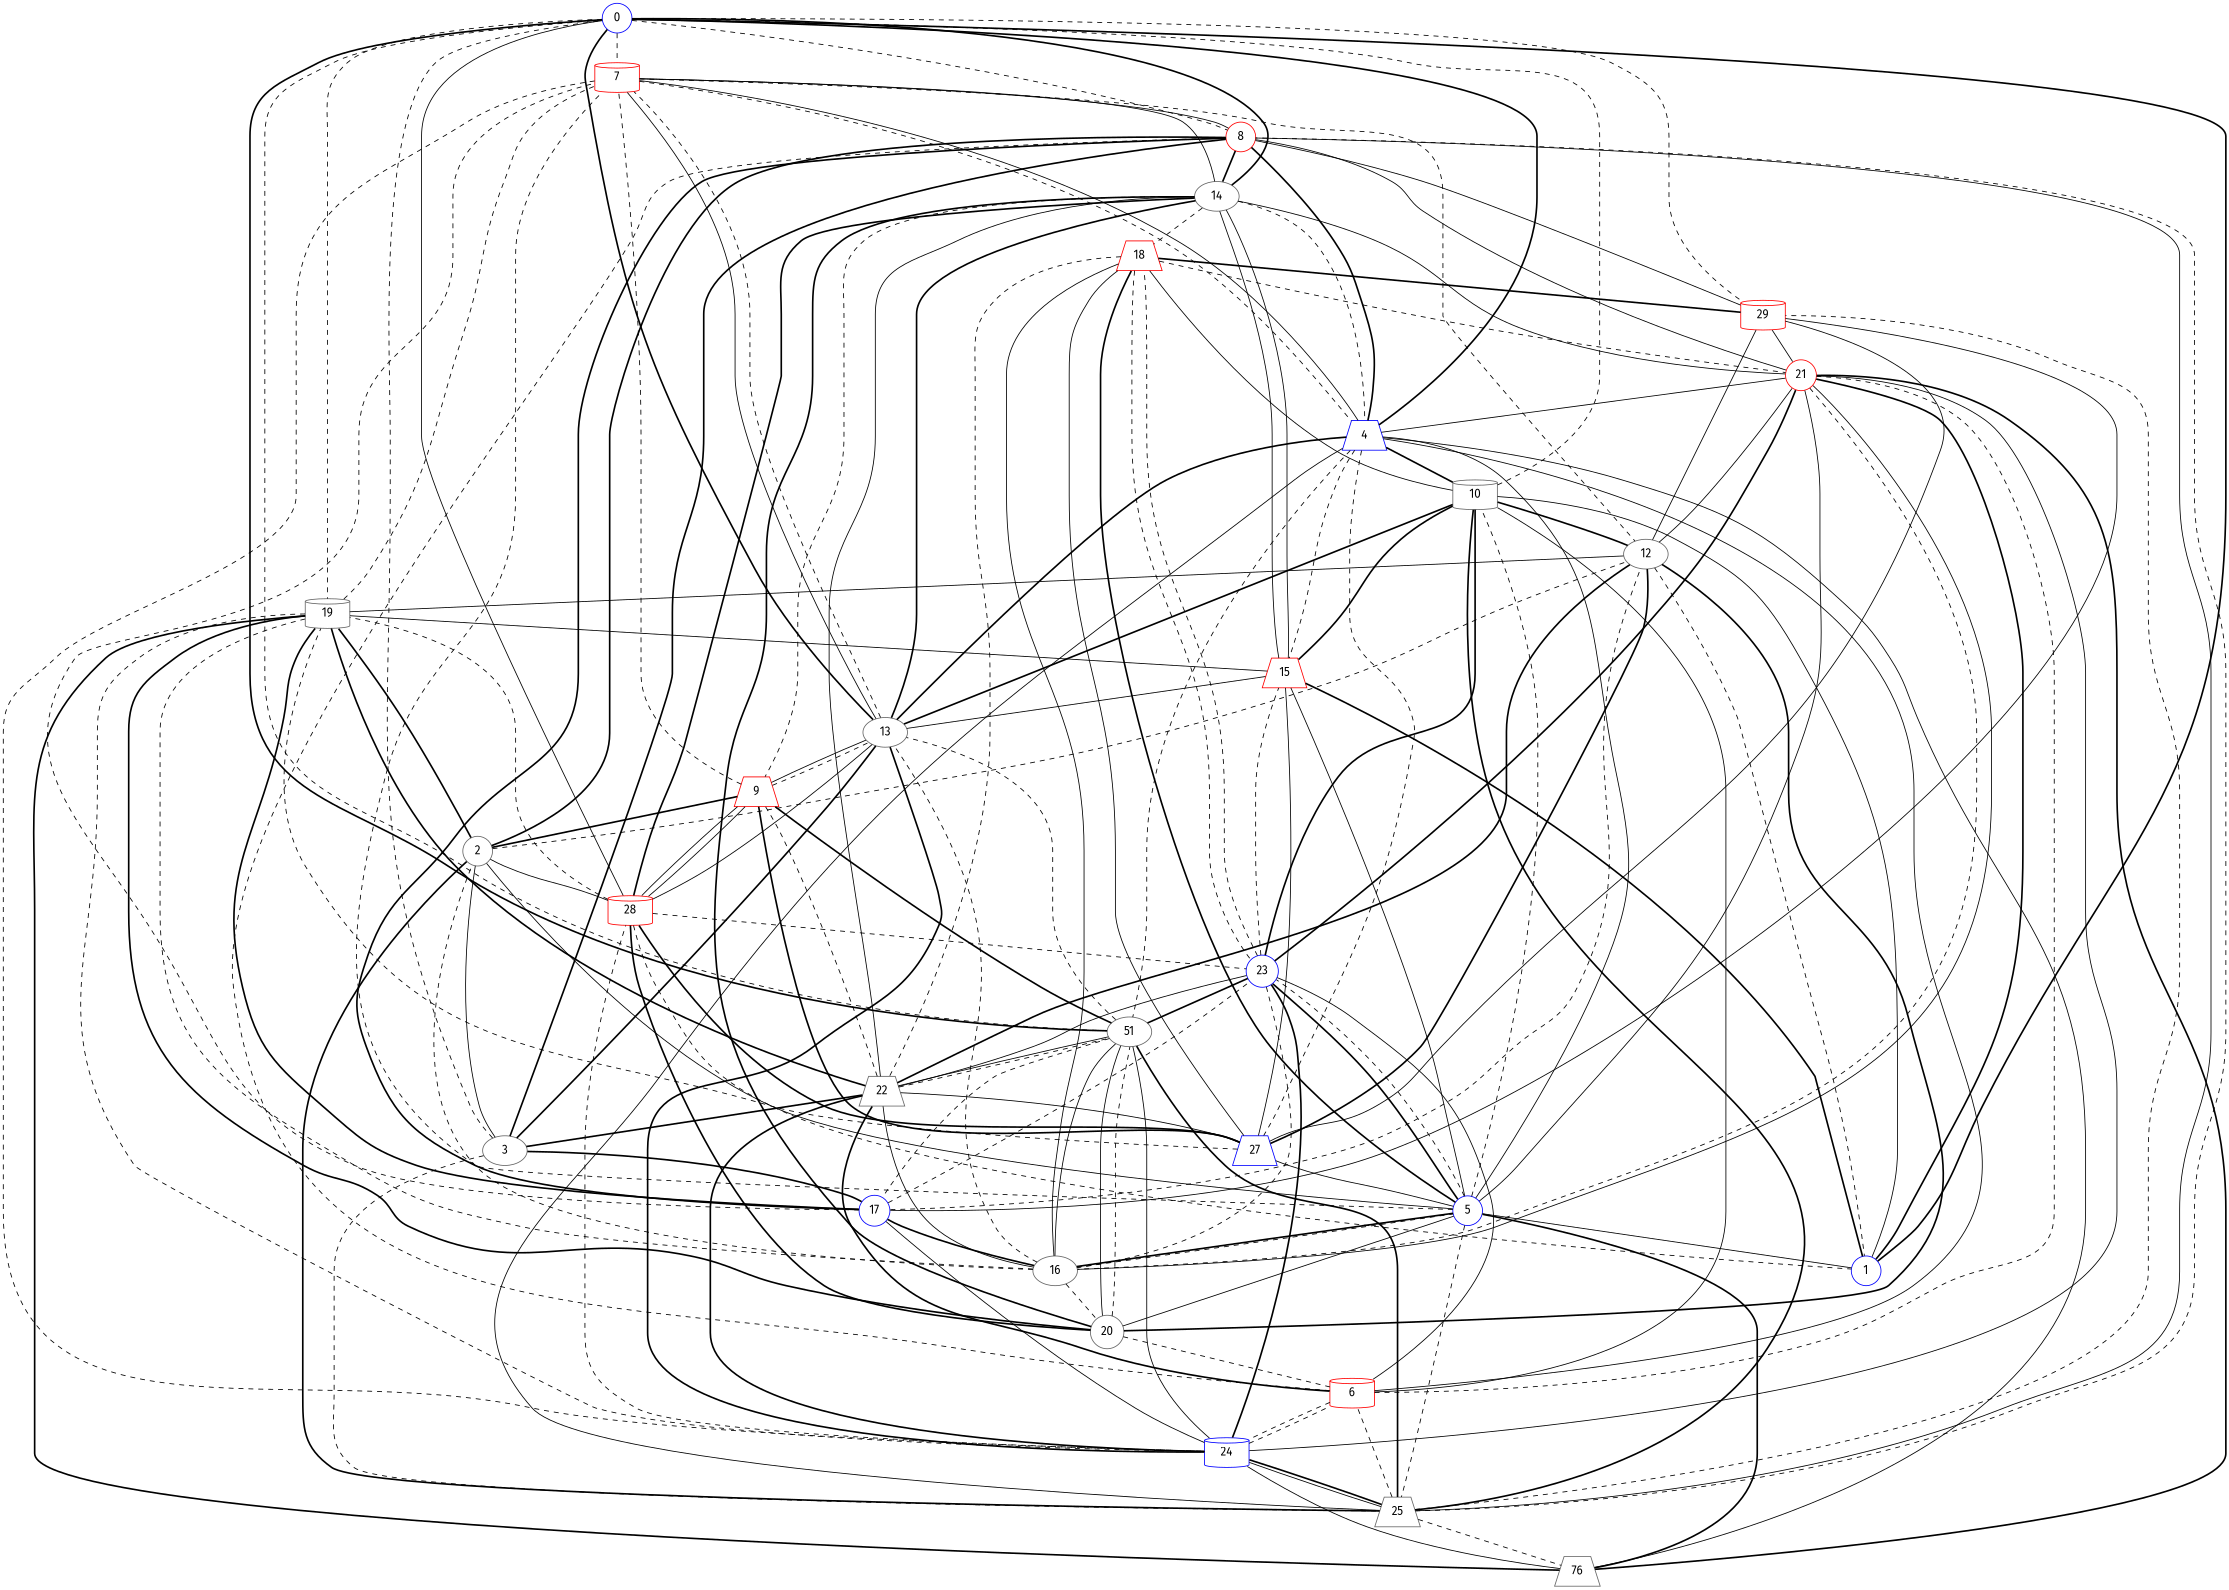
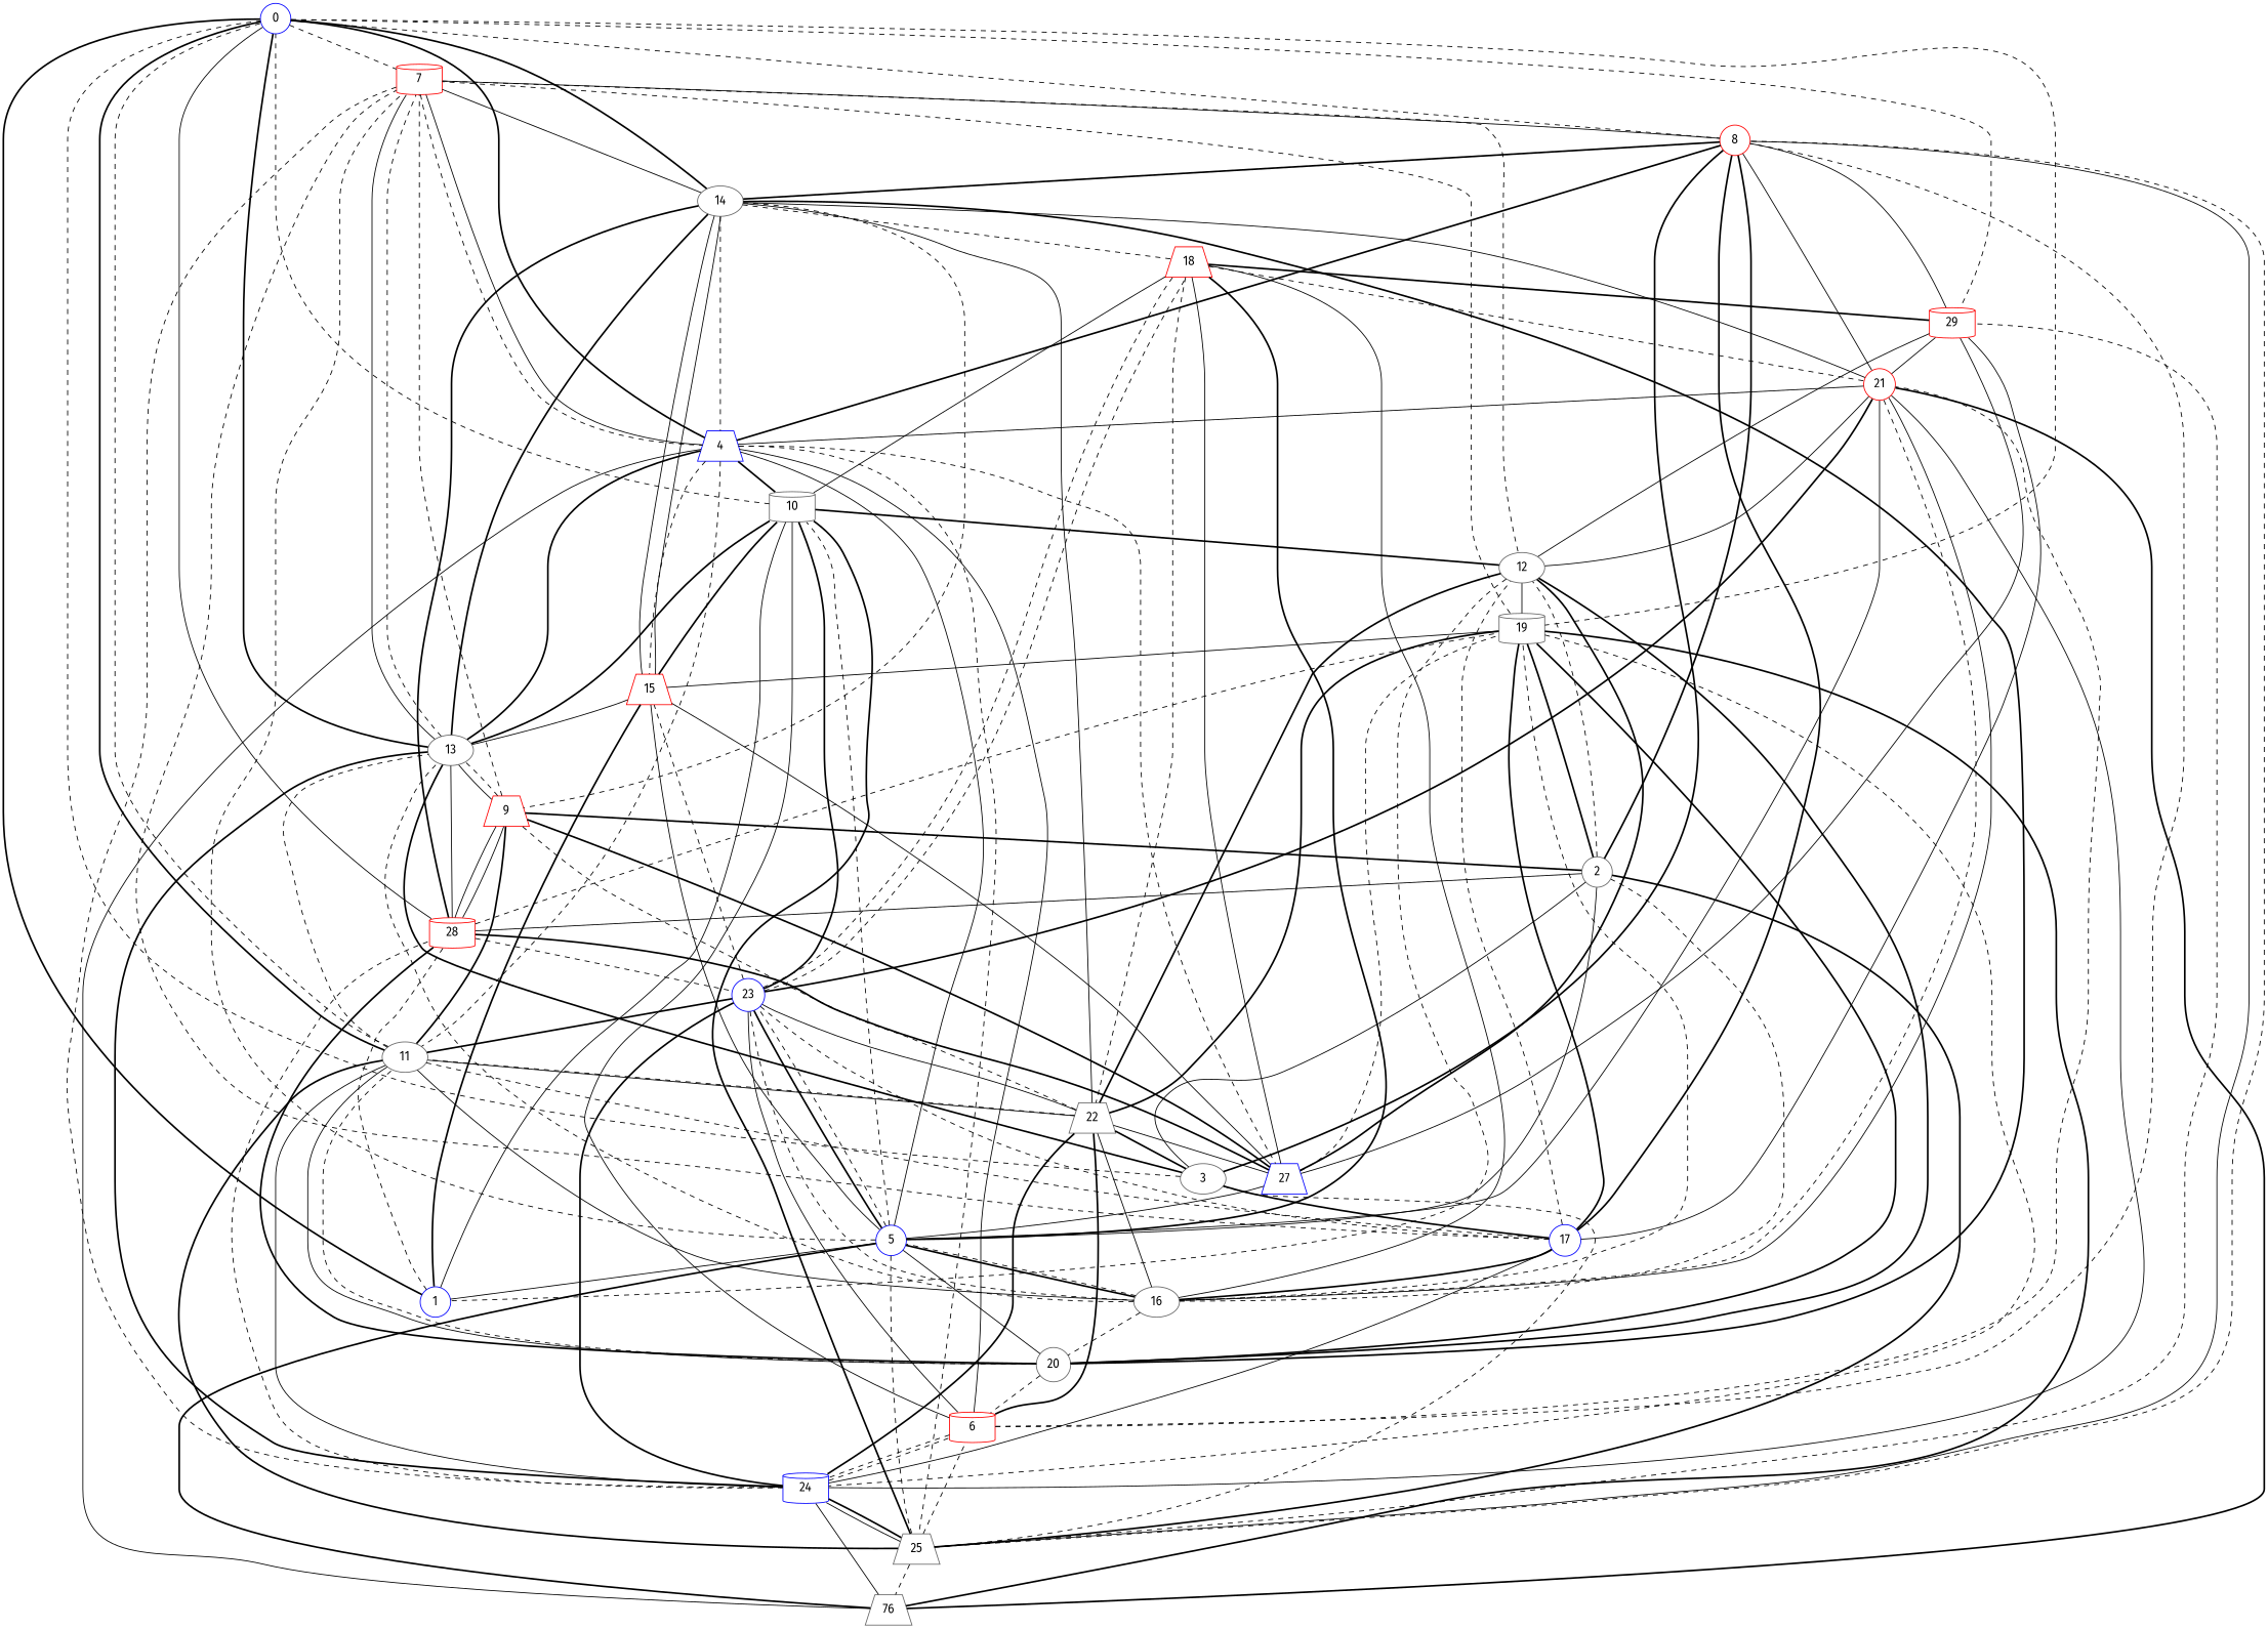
  graph {
    fontname="Fira Sans"
    node [color=gray40 fontname="Fira Sans" shape=circle]
    edge [fontname="Fira Sans" style=dashed]
    0 [color=blue]
    7 [color=red shape=cylinder]
    8 [color=red]
-   11 [shape=ellipse label=51]
+   11 [shape=ellipse]
    14 [shape=ellipse]
    19 [shape=cylinder]
    29 [color=red shape=cylinder]
    12 [shape=ellipse]
    13 [shape=ellipse]
    4 [color=blue shape=trapezium]
    24 [color=blue shape=cylinder]
    21 [color=red]
    3 [shape=ellipse]
    25 [shape=trapezium]
    17 [color=blue]
    16 [shape=ellipse]
    20
    22 [shape=trapezium]
    28 [color=red shape=cylinder]
    15 [color=red shape=trapezium]
    9 [color=red shape=trapezium]
    18 [color=red shape=trapezium]
    1 [color=blue]
    27 [color=blue shape=trapezium]
    n25 [label=76 shape=trapezium]
    10 [shape=cylinder]
    6 [color=red shape=cylinder]
    5 [color=blue]
    23 [color=blue]
    2
    0 -- 7
    0 -- 8
    0 -- 11 [style=bold]
    0 -- 14 [style=bold]
    0 -- 19
    0 -- 29
    7 -- 8 [style=solid]
    7 -- 12
    7 -- 13 [style=solid]
    7 -- 4
    7 -- 24
    8 -- 14 [style=bold]
    8 -- 4 [style=bold]
    8 -- 21 [style=solid]
    8 -- 3 [style=bold]
    8 -- 25 [style=solid]
    11 -- 0
    11 -- 13
    11 -- 24 [style=solid]
    11 -- 17
    11 -- 16 [style=solid]
    11 -- 20 [style=solid]
    11 -- 22 [style=solid]
    14 -- 7 [style=solid]
    14 -- 13 [style=bold]
    14 -- 4
    14 -- 21 [style=solid]
    14 -- 28 [style=bold]
    14 -- 15 [style=solid]
    14 -- 9
    14 -- 18
    19 -- 7
    19 -- 24
    19 -- 17 [style=bold]
    19 -- 22 [style=bold]
    19 -- 15 [style=solid]
    29 -- 8 [style=solid]
    29 -- 12 [style=solid]
    29 -- 21 [style=solid]
    12 -- 19 [style=solid]
    12 -- 21 [style=solid]
    12 -- 22 [style=bold]
    12 -- 1
    12 -- 27 [style=bold]
    13 -- 0 [style=bold]
    13 -- 7
    13 -- 4 [style=bold]
    13 -- 24 [style=bold]
    13 -- 9 [style=solid]
    4 -- 0 [style=bold]
    4 -- 7 [style=solid]
    4 -- 11
-   4 -- 25 [style=solid]
+   4 -- 25
    4 -- 15
    4 -- 27
    4 -- n25 [style=solid]
    4 -- 10 [style=bold]
    24 -- 25 [style=solid]
    24 -- 22 [style=bold]
    24 -- 28
    24 -- n25 [style=solid]
    24 -- 6
    21 -- 4 [style=solid]
    21 -- 24 [style=solid]
    21 -- 16
    21 -- n25 [style=bold]
    21 -- 5 [style=solid]
    21 -- 23 [style=bold]
    3 -- 0
    3 -- 13 [style=bold]
    3 -- 25
    3 -- 17 [style=bold]
    3 -- 2 [style=solid]
    25 -- 8
    25 -- 11 [style=bold]
    25 -- 29
    25 -- 24 [style=bold]
    25 -- n25
    25 -- 6
    25 -- 2 [style=bold]
    17 -- 7
    17 -- 8 [style=bold]
    17 -- 29 [style=solid]
    17 -- 12
    17 -- 24 [style=solid]
    17 -- 16 [style=bold]
    17 -- 23
    16 -- 19
    16 -- 13
    16 -- 21 [style=solid]
    16 -- 20
    16 -- 22 [style=solid]
    16 -- 5
    16 -- 2
    20 -- 11
    20 -- 14 [style=bold]
    20 -- 19 [style=bold]
    20 -- 12 [style=bold]
    20 -- 28 [style=bold]
    20 -- 6
    22 -- 11
    22 -- 14 [style=solid]
    22 -- 3 [style=bold]
    22 -- 27 [style=solid]
    22 -- 23 [style=solid]
    28 -- 0 [style=solid]
    28 -- 19
    28 -- 13 [style=solid]
    28 -- 9 [style=solid]
    28 -- 1
    28 -- 23
    15 -- 14 [style=solid]
    15 -- 13 [style=solid]
    15 -- 1 [style=bold]
    9 -- 7
    9 -- 11 [style=bold]
    9 -- 13
    9 -- 22
    9 -- 28 [style=solid]
    9 -- 27 [style=bold]
    9 -- 2 [style=bold]
    18 -- 29 [style=bold]
    18 -- 21
    18 -- 16 [style=solid]
    18 -- 22
    18 -- 10 [style=solid]
    18 -- 5 [style=bold]
    18 -- 23
    1 -- 0 [style=bold]
-   1 -- 21 [style=bold]
    27 -- 19
    27 -- 29 [style=solid]
    27 -- 28 [style=bold]
    27 -- 15 [style=solid]
    27 -- 18 [style=solid]
    27 -- 5 [style=solid]
    n25 -- 19 [style=bold]
    n25 -- 5 [style=bold]
    10 -- 0
    10 -- 12 [style=bold]
    10 -- 13 [style=bold]
    10 -- 25 [style=bold]
    10 -- 15 [style=bold]
    10 -- 1 [style=solid]
    6 -- 8
    6 -- 4 [style=solid]
    6 -- 24
    6 -- 21
    6 -- 22 [style=bold]
    6 -- 10 [style=solid]
    6 -- 23 [style=solid]
    5 -- 7
    5 -- 4 [style=solid]
    5 -- 25
    5 -- 16 [style=bold]
    5 -- 20 [style=solid]
    5 -- 15 [style=solid]
    5 -- 1 [style=solid]
    5 -- 10
    5 -- 23
    5 -- 2 [style=solid]
    23 -- 11 [style=bold]
    23 -- 24 [style=bold]
    23 -- 16
    23 -- 15
    23 -- 18
    23 -- 10 [style=bold]
    23 -- 5 [style=bold]
    2 -- 8 [style=bold]
    2 -- 19 [style=bold]
    2 -- 12
    2 -- 28 [style=solid]
  }
